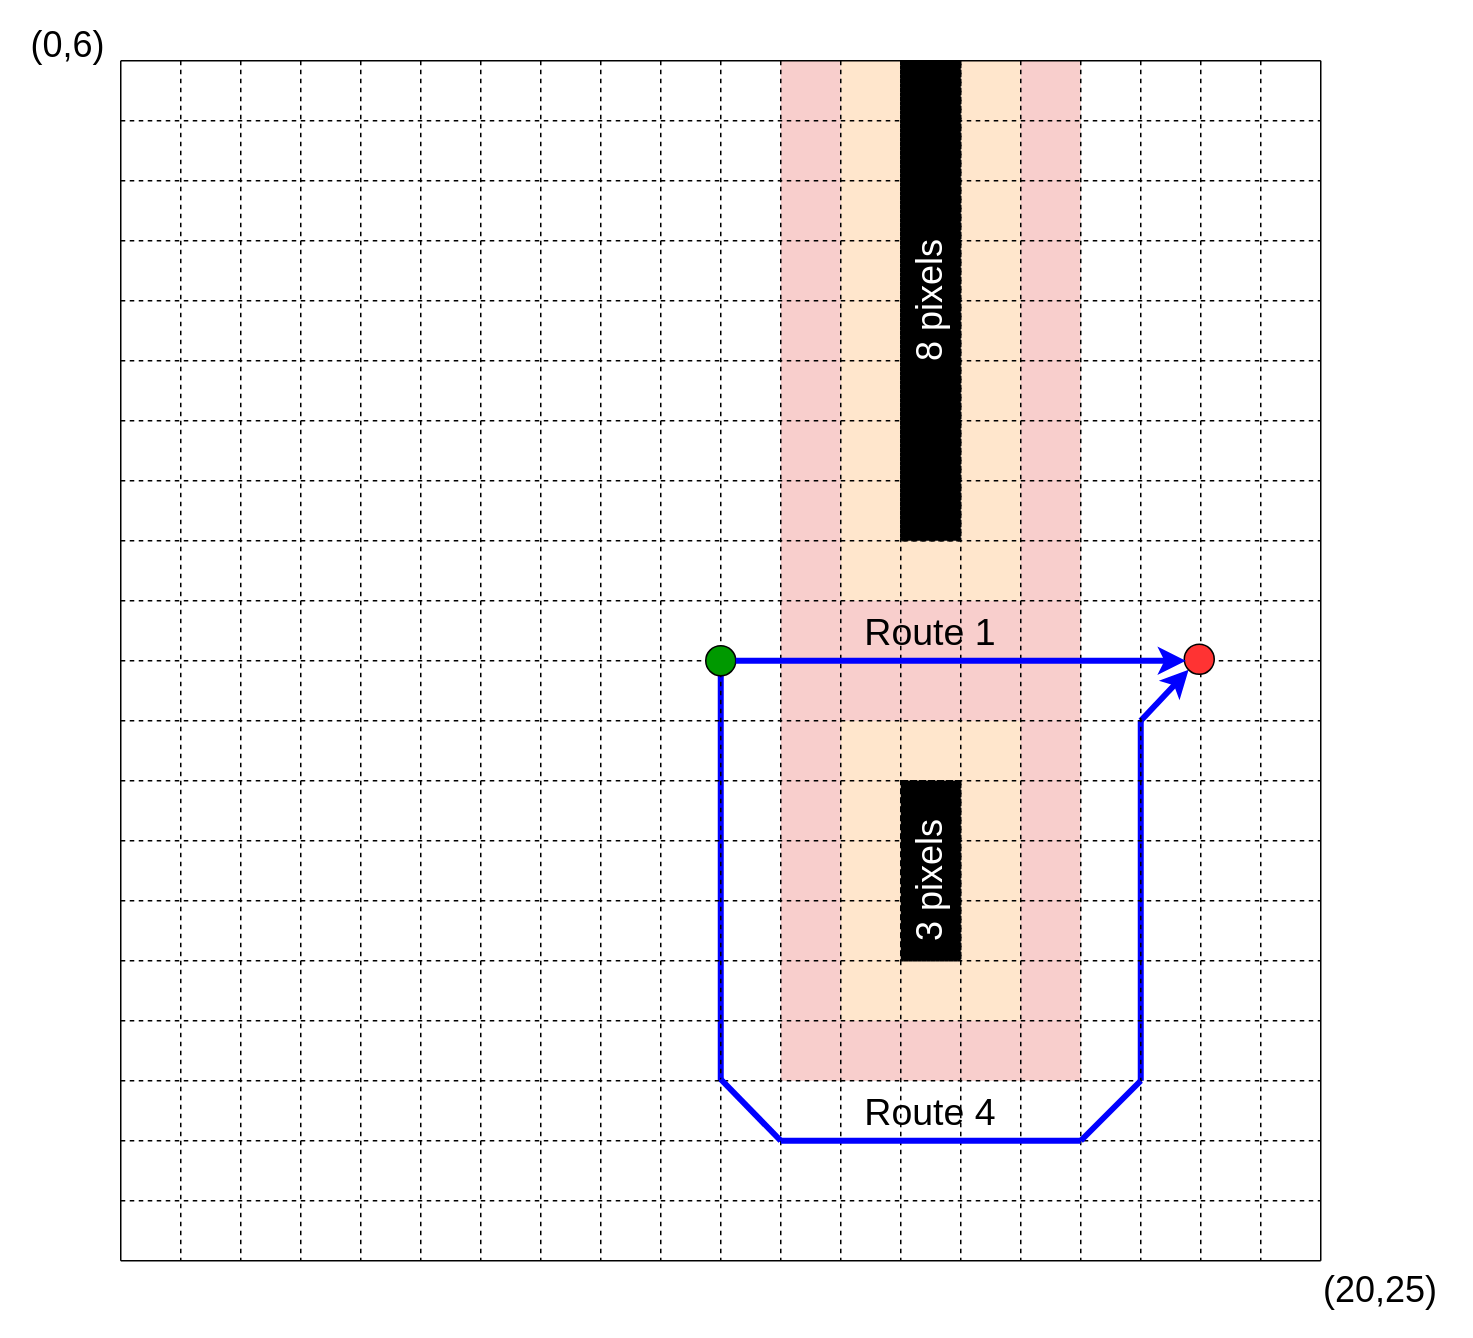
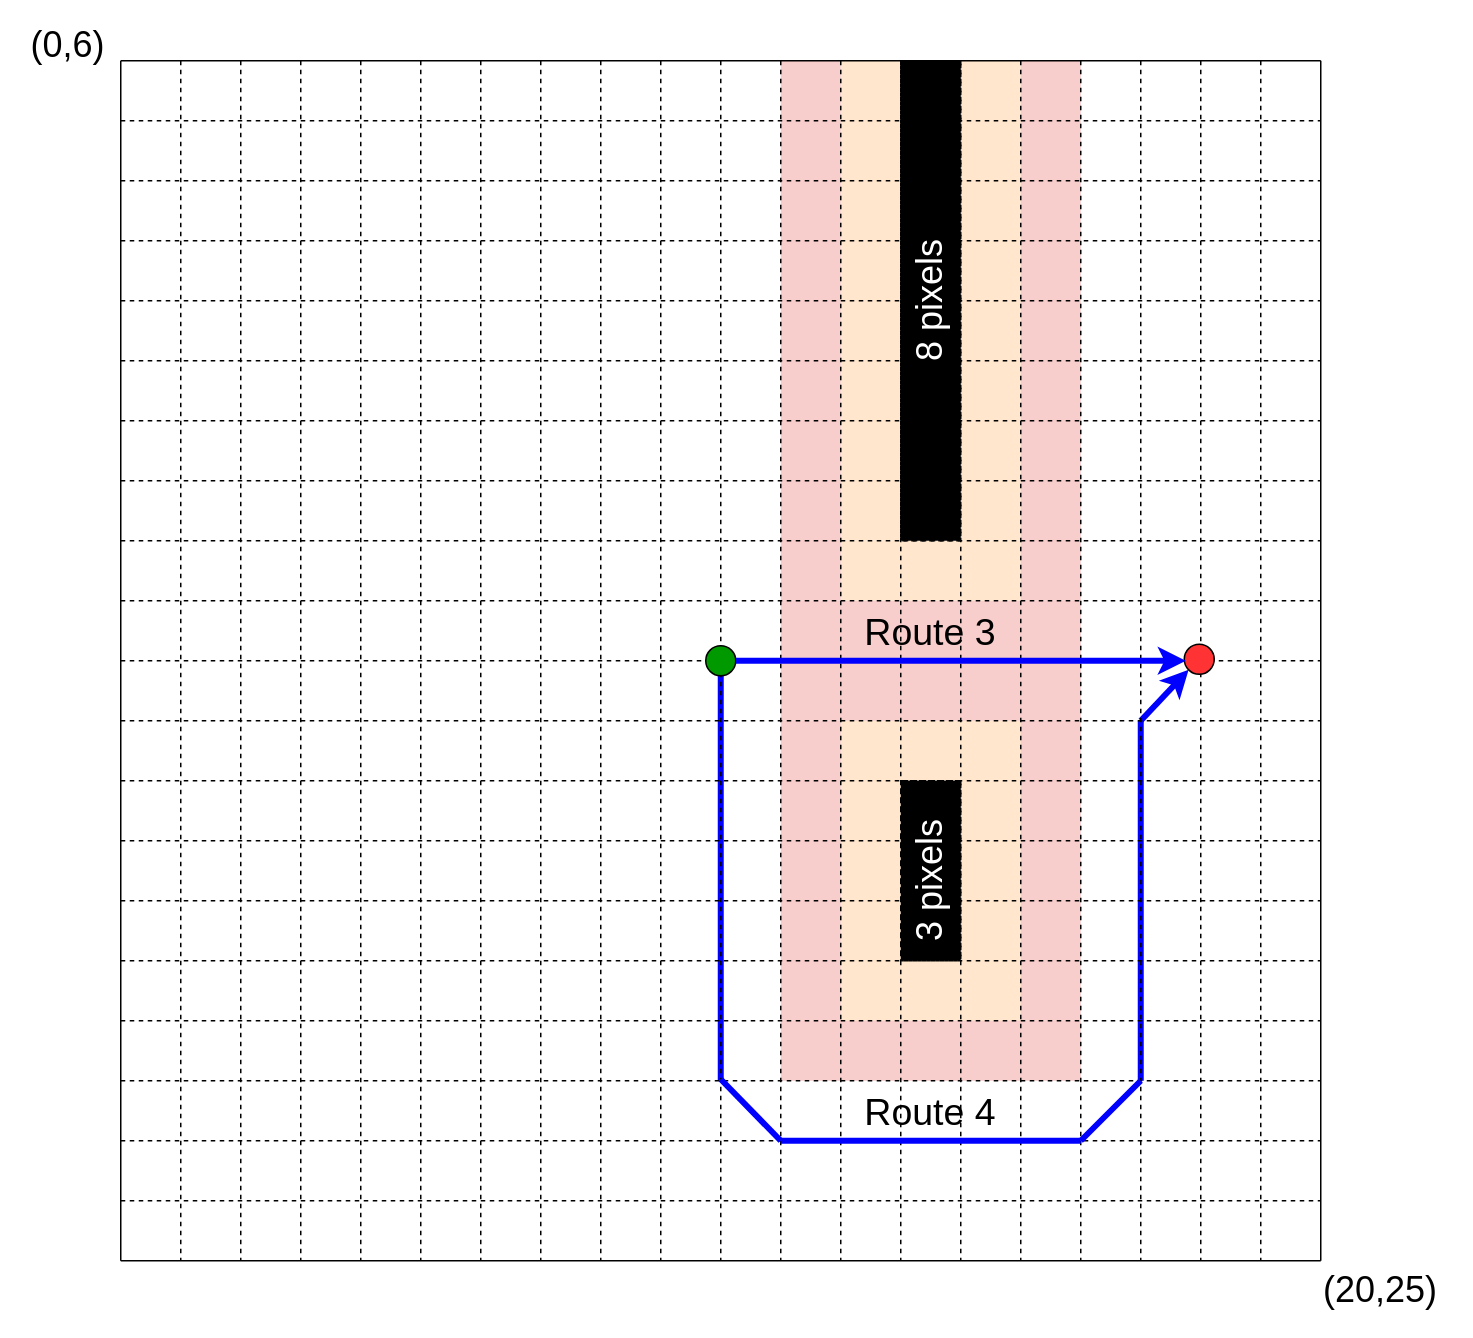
  <mxCell id="0" />
  <mxCell id="1" parent="0" />
  <mxCell id="2" value="" style="rounded=0;whiteSpace=wrap;html=1;fontSize=24;fillColor=#ffe6cc;strokeColor=none;" vertex="1" parent="1"><mxGeometry x="560" y="360" width="120" height="40" as="geometry" /></mxCell>
  <mxCell id="3" value="" style="rounded=0;whiteSpace=wrap;html=1;fontSize=24;fillColor=#ffe6cc;strokeColor=none;" vertex="1" parent="1"><mxGeometry x="640" y="40" width="40" height="320" as="geometry" /></mxCell>
  <mxCell id="4" value="" style="rounded=0;whiteSpace=wrap;html=1;fontSize=24;fillColor=#ffe6cc;strokeColor=none;" vertex="1" parent="1"><mxGeometry x="560" y="40" width="40" height="320" as="geometry" /></mxCell>
  <mxCell id="5" value="" style="rounded=0;whiteSpace=wrap;html=1;fontSize=24;fillColor=#ffe6cc;strokeColor=none;" vertex="1" parent="1"><mxGeometry x="560" y="480" width="40" height="200" as="geometry" /></mxCell>
  <mxCell id="6" value="" style="rounded=0;whiteSpace=wrap;html=1;fontSize=24;fillColor=#ffe6cc;strokeColor=none;" vertex="1" parent="1"><mxGeometry x="640" y="480" width="40" height="200" as="geometry" /></mxCell>
  <mxCell id="7" value="" style="rounded=0;whiteSpace=wrap;html=1;fontSize=24;rotation=-90;fillColor=#ffe6cc;strokeColor=none;" vertex="1" parent="1"><mxGeometry x="600" y="440" width="40" height="120" as="geometry" /></mxCell>
  <mxCell id="8" value="" style="rounded=0;whiteSpace=wrap;html=1;fontSize=24;rotation=-90;fillColor=#ffe6cc;strokeColor=none;" vertex="1" parent="1"><mxGeometry x="600" y="600" width="40" height="120" as="geometry" /></mxCell>
  <mxCell id="9" value="" style="rounded=0;whiteSpace=wrap;html=1;fontSize=24;rotation=-90;fillColor=#f8cecc;strokeColor=none;" vertex="1" parent="1"><mxGeometry x="600" y="360" width="40" height="200" as="geometry" /></mxCell>
  <mxCell id="10" value="" style="rounded=0;whiteSpace=wrap;html=1;fontSize=24;rotation=-90;fillColor=#f8cecc;strokeColor=none;" vertex="1" parent="1"><mxGeometry x="600" y="320" width="40" height="200" as="geometry" /></mxCell>
  <mxCell id="11" value="" style="rounded=0;whiteSpace=wrap;html=1;fontSize=24;rotation=-90;fillColor=#f8cecc;strokeColor=none;" vertex="1" parent="1"><mxGeometry x="600" y="600" width="40" height="200" as="geometry" /></mxCell>
  <mxCell id="12" value="" style="rounded=0;whiteSpace=wrap;html=1;fontSize=24;fillColor=#f8cecc;strokeColor=none;" vertex="1" parent="1"><mxGeometry x="680" y="40" width="40" height="360" as="geometry" /></mxCell>
  <mxCell id="13" value="" style="rounded=0;whiteSpace=wrap;html=1;fontSize=24;fillColor=#f8cecc;strokeColor=none;" vertex="1" parent="1"><mxGeometry x="520" y="40" width="40" height="360" as="geometry" /></mxCell>
  <mxCell id="14" value="" style="rounded=0;whiteSpace=wrap;html=1;fontSize=24;fillColor=#f8cecc;strokeColor=none;" vertex="1" parent="1"><mxGeometry x="680" y="480" width="40" height="200" as="geometry" /></mxCell>
  <mxCell id="15" value="" style="rounded=0;whiteSpace=wrap;html=1;fontSize=24;fillColor=#f8cecc;strokeColor=none;" vertex="1" parent="1"><mxGeometry x="520" y="480" width="40" height="200" as="geometry" /></mxCell>
  <mxCell id="16" value="" style="endArrow=none;html=1;strokeWidth=4;endFill=0;strokeColor=#0000FF;" edge="1" parent="1"><mxGeometry width="50" height="50" relative="1" as="geometry"><mxPoint x="480" y="440" as="sourcePoint" /><mxPoint x="480" y="720" as="targetPoint" /></mxGeometry></mxCell>
  <mxCell id="17" value="" style="endArrow=none;html=1;strokeWidth=4;endFill=0;strokeColor=#0000FF;" edge="1" parent="1"><mxGeometry width="50" height="50" relative="1" as="geometry"><mxPoint x="760" y="720" as="sourcePoint" /><mxPoint x="760" y="480" as="targetPoint" /></mxGeometry></mxCell>
  <mxCell id="18" value="" style="endArrow=classic;html=1;strokeWidth=4;endFill=1;strokeColor=#0000FF;entryX=0;entryY=1;entryDx=0;entryDy=0;" edge="1" parent="1" target="64"><mxGeometry width="50" height="50" relative="1" as="geometry"><mxPoint x="760" y="480" as="sourcePoint" /><mxPoint x="770" y="500" as="targetPoint" /></mxGeometry></mxCell>
  <mxCell id="19" value="" style="endArrow=none;html=1;dashed=1;" edge="1" parent="1"><mxGeometry x="120" y="240" width="50" height="50" as="geometry"><mxPoint x="80" y="160" as="sourcePoint" /><mxPoint x="880" y="160" as="targetPoint" /></mxGeometry></mxCell>
  <mxCell id="20" value="" style="endArrow=none;html=1;" edge="1" parent="1"><mxGeometry x="120" y="240" width="50" height="50" as="geometry"><mxPoint x="80" y="40" as="sourcePoint" /><mxPoint x="880" y="40" as="targetPoint" /></mxGeometry></mxCell>
  <mxCell id="21" value="" style="endArrow=none;html=1;dashed=1;" edge="1" parent="1"><mxGeometry x="120" y="240" width="50" height="50" as="geometry"><mxPoint x="80" y="80" as="sourcePoint" /><mxPoint x="880" y="80" as="targetPoint" /></mxGeometry></mxCell>
  <mxCell id="22" value="" style="endArrow=none;html=1;dashed=1;" edge="1" parent="1"><mxGeometry x="120" y="240" width="50" height="50" as="geometry"><mxPoint x="80" y="120" as="sourcePoint" /><mxPoint x="880" y="120" as="targetPoint" /></mxGeometry></mxCell>
  <mxCell id="23" value="" style="endArrow=none;html=1;dashed=1;" edge="1" parent="1"><mxGeometry x="120" y="240" width="50" height="50" as="geometry"><mxPoint x="80" y="200" as="sourcePoint" /><mxPoint x="880" y="200" as="targetPoint" /></mxGeometry></mxCell>
  <mxCell id="24" value="" style="endArrow=none;html=1;dashed=1;" edge="1" parent="1"><mxGeometry x="120" y="240" width="50" height="50" as="geometry"><mxPoint x="80" y="240" as="sourcePoint" /><mxPoint x="880" y="240" as="targetPoint" /></mxGeometry></mxCell>
  <mxCell id="25" value="" style="endArrow=none;html=1;dashed=1;" edge="1" parent="1"><mxGeometry x="120" y="240" width="50" height="50" as="geometry"><mxPoint x="80" y="280" as="sourcePoint" /><mxPoint x="880" y="280" as="targetPoint" /></mxGeometry></mxCell>
  <mxCell id="26" value="" style="endArrow=none;html=1;dashed=1;" edge="1" parent="1"><mxGeometry x="120" y="240" width="50" height="50" as="geometry"><mxPoint x="80" y="320" as="sourcePoint" /><mxPoint x="880" y="320" as="targetPoint" /></mxGeometry></mxCell>
  <mxCell id="27" value="" style="endArrow=none;html=1;dashed=1;" edge="1" parent="1"><mxGeometry x="120" y="240" width="50" height="50" as="geometry"><mxPoint x="80" y="360" as="sourcePoint" /><mxPoint x="880" y="360" as="targetPoint" /></mxGeometry></mxCell>
  <mxCell id="28" value="" style="endArrow=none;html=1;dashed=1;" edge="1" parent="1"><mxGeometry x="120" y="240" width="50" height="50" as="geometry"><mxPoint x="80" y="400" as="sourcePoint" /><mxPoint x="880" y="400" as="targetPoint" /></mxGeometry></mxCell>
  <mxCell id="29" value="" style="endArrow=none;html=1;dashed=1;" edge="1" parent="1"><mxGeometry x="120" y="240" width="50" height="50" as="geometry"><mxPoint x="80" y="440" as="sourcePoint" /><mxPoint x="880" y="440" as="targetPoint" /></mxGeometry></mxCell>
  <mxCell id="30" value="" style="endArrow=none;html=1;dashed=1;" edge="1" parent="1"><mxGeometry x="120" y="240" width="50" height="50" as="geometry"><mxPoint x="80" y="480" as="sourcePoint" /><mxPoint x="880" y="480" as="targetPoint" /></mxGeometry></mxCell>
  <mxCell id="31" value="" style="endArrow=none;html=1;dashed=1;" edge="1" parent="1"><mxGeometry x="120" y="240" width="50" height="50" as="geometry"><mxPoint x="80" y="520" as="sourcePoint" /><mxPoint x="880" y="520" as="targetPoint" /></mxGeometry></mxCell>
  <mxCell id="32" value="" style="endArrow=none;html=1;dashed=1;" edge="1" parent="1"><mxGeometry x="120" y="240" width="50" height="50" as="geometry"><mxPoint x="80" y="560" as="sourcePoint" /><mxPoint x="880" y="560" as="targetPoint" /></mxGeometry></mxCell>
  <mxCell id="33" value="" style="endArrow=none;html=1;dashed=1;" edge="1" parent="1"><mxGeometry x="120" y="240" width="50" height="50" as="geometry"><mxPoint x="80" y="600" as="sourcePoint" /><mxPoint x="880" y="600" as="targetPoint" /></mxGeometry></mxCell>
  <mxCell id="34" value="" style="endArrow=none;html=1;dashed=1;" edge="1" parent="1"><mxGeometry x="120" y="240" width="50" height="50" as="geometry"><mxPoint x="80" y="640" as="sourcePoint" /><mxPoint x="880" y="640" as="targetPoint" /></mxGeometry></mxCell>
  <mxCell id="35" value="" style="endArrow=none;html=1;dashed=1;" edge="1" parent="1"><mxGeometry x="120" y="240" width="50" height="50" as="geometry"><mxPoint x="80" y="680" as="sourcePoint" /><mxPoint x="880" y="680" as="targetPoint" /></mxGeometry></mxCell>
  <mxCell id="36" value="" style="endArrow=none;html=1;dashed=1;" edge="1" parent="1"><mxGeometry x="120" y="240" width="50" height="50" as="geometry"><mxPoint x="80" y="720" as="sourcePoint" /><mxPoint x="880" y="720" as="targetPoint" /></mxGeometry></mxCell>
  <mxCell id="37" value="" style="endArrow=none;html=1;dashed=1;" edge="1" parent="1"><mxGeometry x="120" y="240" width="50" height="50" as="geometry"><mxPoint x="80" y="760" as="sourcePoint" /><mxPoint x="880" y="760" as="targetPoint" /></mxGeometry></mxCell>
  <mxCell id="38" value="" style="endArrow=none;html=1;dashed=1;" edge="1" parent="1"><mxGeometry x="120" y="240" width="50" height="50" as="geometry"><mxPoint x="80" y="800" as="sourcePoint" /><mxPoint x="880" y="800" as="targetPoint" /></mxGeometry></mxCell>
  <mxCell id="39" value="" style="endArrow=none;html=1;" edge="1" parent="1"><mxGeometry x="120" y="240" width="50" height="50" as="geometry"><mxPoint x="80" y="840" as="sourcePoint" /><mxPoint x="880" y="840" as="targetPoint" /></mxGeometry></mxCell>
  <mxCell id="40" value="" style="endArrow=none;html=1;" edge="1" parent="1"><mxGeometry x="120" y="240" width="50" height="50" as="geometry"><mxPoint x="80" y="40" as="sourcePoint" /><mxPoint x="80" y="840" as="targetPoint" /></mxGeometry></mxCell>
  <mxCell id="41" value="" style="endArrow=none;html=1;dashed=1;" edge="1" parent="1"><mxGeometry x="120" y="240" width="50" height="50" as="geometry"><mxPoint x="280" y="40" as="sourcePoint" /><mxPoint x="280" y="840" as="targetPoint" /></mxGeometry></mxCell>
  <mxCell id="42" value="" style="endArrow=none;html=1;dashed=1;" edge="1" parent="1"><mxGeometry x="120" y="240" width="50" height="50" as="geometry"><mxPoint x="320" y="40" as="sourcePoint" /><mxPoint x="320" y="840" as="targetPoint" /></mxGeometry></mxCell>
  <mxCell id="43" value="" style="endArrow=none;html=1;dashed=1;" edge="1" parent="1"><mxGeometry x="120" y="240" width="50" height="50" as="geometry"><mxPoint x="360" y="40" as="sourcePoint" /><mxPoint x="360" y="840" as="targetPoint" /></mxGeometry></mxCell>
  <mxCell id="44" value="" style="endArrow=none;html=1;dashed=1;" edge="1" parent="1"><mxGeometry x="120" y="240" width="50" height="50" as="geometry"><mxPoint x="400" y="40" as="sourcePoint" /><mxPoint x="400" y="840" as="targetPoint" /></mxGeometry></mxCell>
  <mxCell id="45" value="" style="endArrow=none;html=1;dashed=1;" edge="1" parent="1"><mxGeometry x="120" y="240" width="50" height="50" as="geometry"><mxPoint x="440" y="40" as="sourcePoint" /><mxPoint x="440" y="840" as="targetPoint" /></mxGeometry></mxCell>
  <mxCell id="46" value="" style="endArrow=none;html=1;dashed=1;" edge="1" parent="1"><mxGeometry x="120" y="240" width="50" height="50" as="geometry"><mxPoint x="480" y="40" as="sourcePoint" /><mxPoint x="480" y="840" as="targetPoint" /></mxGeometry></mxCell>
  <mxCell id="47" value="" style="endArrow=none;html=1;dashed=1;" edge="1" parent="1"><mxGeometry x="120" y="240" width="50" height="50" as="geometry"><mxPoint x="520" y="40" as="sourcePoint" /><mxPoint x="520" y="840" as="targetPoint" /></mxGeometry></mxCell>
  <mxCell id="48" value="" style="endArrow=none;html=1;dashed=1;" edge="1" parent="1"><mxGeometry x="120" y="240" width="50" height="50" as="geometry"><mxPoint x="560" y="40" as="sourcePoint" /><mxPoint x="560" y="840" as="targetPoint" /></mxGeometry></mxCell>
  <mxCell id="49" value="" style="endArrow=none;html=1;dashed=1;" edge="1" parent="1"><mxGeometry x="120" y="240" width="50" height="50" as="geometry"><mxPoint x="600" y="40" as="sourcePoint" /><mxPoint x="600" y="840" as="targetPoint" /></mxGeometry></mxCell>
  <mxCell id="50" value="" style="endArrow=none;html=1;dashed=1;" edge="1" parent="1"><mxGeometry x="120" y="240" width="50" height="50" as="geometry"><mxPoint x="640" y="40" as="sourcePoint" /><mxPoint x="640" y="840" as="targetPoint" /></mxGeometry></mxCell>
  <mxCell id="51" value="" style="endArrow=none;html=1;dashed=1;" edge="1" parent="1"><mxGeometry x="120" y="240" width="50" height="50" as="geometry"><mxPoint x="680" y="40" as="sourcePoint" /><mxPoint x="680" y="840" as="targetPoint" /></mxGeometry></mxCell>
  <mxCell id="52" value="" style="endArrow=none;html=1;dashed=1;" edge="1" parent="1"><mxGeometry x="120" y="240" width="50" height="50" as="geometry"><mxPoint x="720" y="40" as="sourcePoint" /><mxPoint x="720" y="840" as="targetPoint" /></mxGeometry></mxCell>
  <mxCell id="53" value="" style="endArrow=none;html=1;dashed=1;" edge="1" parent="1"><mxGeometry x="120" y="240" width="50" height="50" as="geometry"><mxPoint x="760" y="40" as="sourcePoint" /><mxPoint x="760" y="840" as="targetPoint" /></mxGeometry></mxCell>
  <mxCell id="54" value="" style="endArrow=none;html=1;dashed=1;" edge="1" parent="1"><mxGeometry x="120" y="240" width="50" height="50" as="geometry"><mxPoint x="800" y="40" as="sourcePoint" /><mxPoint x="800" y="840" as="targetPoint" /></mxGeometry></mxCell>
  <mxCell id="55" value="" style="endArrow=none;html=1;dashed=1;" edge="1" parent="1"><mxGeometry x="120" y="240" width="50" height="50" as="geometry"><mxPoint x="840" y="40" as="sourcePoint" /><mxPoint x="840" y="840" as="targetPoint" /></mxGeometry></mxCell>
  <mxCell id="56" value="" style="endArrow=none;html=1;" edge="1" parent="1"><mxGeometry x="120" y="240" width="50" height="50" as="geometry"><mxPoint x="880" y="40" as="sourcePoint" /><mxPoint x="880" y="840" as="targetPoint" /></mxGeometry></mxCell>
  <mxCell id="57" value="" style="endArrow=none;html=1;dashed=1;" edge="1" parent="1"><mxGeometry x="120" y="240" width="50" height="50" as="geometry"><mxPoint x="240" y="40" as="sourcePoint" /><mxPoint x="240" y="840" as="targetPoint" /></mxGeometry></mxCell>
  <mxCell id="58" value="" style="endArrow=none;html=1;dashed=1;" edge="1" parent="1"><mxGeometry x="120" y="240" width="50" height="50" as="geometry"><mxPoint x="200" y="40" as="sourcePoint" /><mxPoint x="200" y="840" as="targetPoint" /></mxGeometry></mxCell>
  <mxCell id="59" value="" style="endArrow=none;html=1;dashed=1;" edge="1" parent="1"><mxGeometry x="120" y="240" width="50" height="50" as="geometry"><mxPoint x="160" y="40" as="sourcePoint" /><mxPoint x="160" y="840" as="targetPoint" /></mxGeometry></mxCell>
  <mxCell id="60" value="" style="endArrow=none;html=1;dashed=1;" edge="1" parent="1"><mxGeometry x="120" y="240" width="50" height="50" as="geometry"><mxPoint x="120" y="40" as="sourcePoint" /><mxPoint x="120" y="840" as="targetPoint" /></mxGeometry></mxCell>
  <mxCell id="61" value="" style="rounded=0;whiteSpace=wrap;html=1;fillColor=#000000;dashed=1;" vertex="1" parent="1"><mxGeometry x="600" y="40" width="40" height="320" as="geometry" /></mxCell>
  <mxCell id="62" value="" style="rounded=0;whiteSpace=wrap;html=1;fillColor=#000000;dashed=1;" vertex="1" parent="1"><mxGeometry x="600" y="520" width="40" height="120" as="geometry" /></mxCell>
  <mxCell id="63" value="" style="ellipse;whiteSpace=wrap;html=1;aspect=fixed;fillColor=#009900;" vertex="1" parent="1"><mxGeometry x="470" y="430" width="20" height="20" as="geometry" /></mxCell>
  <mxCell id="64" value="" style="ellipse;whiteSpace=wrap;html=1;aspect=fixed;fillColor=#FF3333;" vertex="1" parent="1"><mxGeometry x="789" y="429" width="20" height="20" as="geometry" /></mxCell>
  <mxCell id="65" value="" style="endArrow=classic;html=1;strokeWidth=4;endFill=1;strokeColor=#0000FF;" edge="1" parent="1"><mxGeometry x="120" y="240" width="50" height="50" as="geometry"><mxPoint x="490" y="440" as="sourcePoint" /><mxPoint x="790" y="440" as="targetPoint" /></mxGeometry></mxCell>
  <mxCell id="66" value="" style="endArrow=none;html=1;strokeWidth=4;endFill=0;strokeColor=#0000FF;" edge="1" parent="1"><mxGeometry x="120" y="240" width="50" height="50" as="geometry"><mxPoint x="520" y="760" as="sourcePoint" /><mxPoint x="720" y="760" as="targetPoint" /></mxGeometry></mxCell>
- <mxCell id="67" value="Route 1" style="text;html=1;strokeColor=none;align=center;verticalAlign=middle;whiteSpace=wrap;rounded=0;fontSize=25;" vertex="1" parent="1"><mxGeometry x="560" y="400" width="120" height="40" as="geometry" /></mxCell>
+ <mxCell id="67" value="Route 3" style="text;html=1;strokeColor=none;align=center;verticalAlign=middle;whiteSpace=wrap;rounded=0;fontSize=25;" vertex="1" parent="1"><mxGeometry x="560" y="400" width="120" height="40" as="geometry" /></mxCell>
  <mxCell id="68" value="Route 4" style="text;html=1;strokeColor=none;align=center;verticalAlign=middle;whiteSpace=wrap;rounded=0;fontSize=25;" vertex="1" parent="1"><mxGeometry x="565" y="720" width="110" height="40" as="geometry" /></mxCell>
  <mxCell id="69" value="(0,6)" style="text;html=1;strokeColor=none;fillColor=none;align=center;verticalAlign=middle;whiteSpace=wrap;rounded=0;fontSize=24;" vertex="1" parent="1"><mxGeometry x="20" y="20" width="50" height="20" as="geometry" /></mxCell>
  <mxCell id="70" value="(20,25)" style="text;html=1;strokeColor=none;fillColor=none;align=center;verticalAlign=middle;whiteSpace=wrap;rounded=0;fontSize=24;" vertex="1" parent="1"><mxGeometry x="880" y="850" width="80" height="20" as="geometry" /></mxCell>
  <mxCell id="71" value="8 pixels" style="text;html=1;strokeColor=none;fillColor=none;align=center;verticalAlign=middle;whiteSpace=wrap;rounded=0;fontSize=24;rotation=-90;fontColor=#FFFFFF;" vertex="1" parent="1"><mxGeometry x="570" y="190" width="100" height="20" as="geometry" /></mxCell>
  <mxCell id="72" value="&lt;br&gt;&lt;div&gt;&amp;nbsp;3 pixels&lt;br&gt;&lt;/div&gt;" style="text;html=1;strokeColor=none;fillColor=none;align=center;verticalAlign=middle;whiteSpace=wrap;rounded=0;fontSize=24;rotation=-90;fontColor=#FFFFFF;" vertex="1" parent="1"><mxGeometry x="540" y="560" width="130" height="60" as="geometry" /></mxCell>
  <mxCell id="73" value="" style="endArrow=none;html=1;strokeWidth=4;endFill=0;strokeColor=#0000FF;" edge="1" parent="1"><mxGeometry x="80" y="199" width="50" height="50" as="geometry"><mxPoint x="480" y="719" as="sourcePoint" /><mxPoint x="520" y="760" as="targetPoint" /></mxGeometry></mxCell>
  <mxCell id="74" value="" style="endArrow=none;html=1;strokeWidth=4;endFill=0;strokeColor=#0000FF;" edge="1" parent="1"><mxGeometry x="90" y="209" width="50" height="50" as="geometry"><mxPoint x="760" y="720" as="sourcePoint" /><mxPoint x="720" y="760" as="targetPoint" /></mxGeometry></mxCell>
